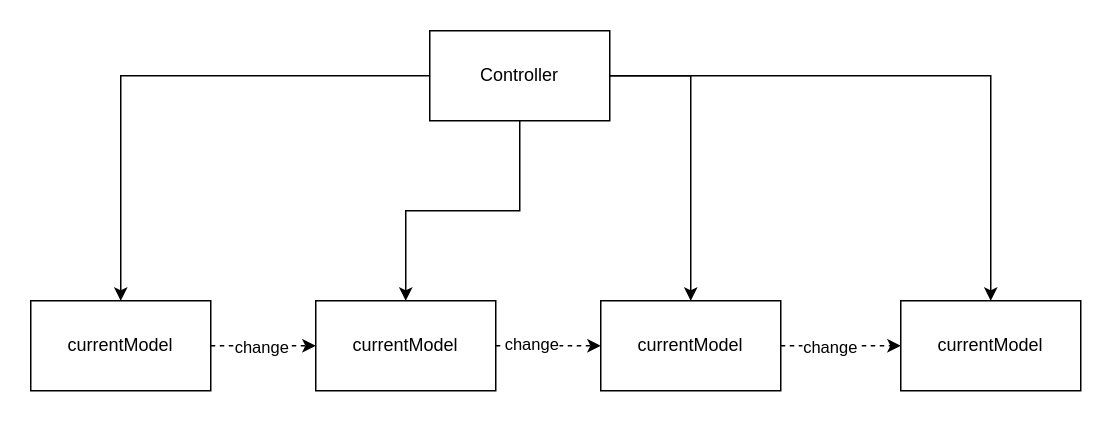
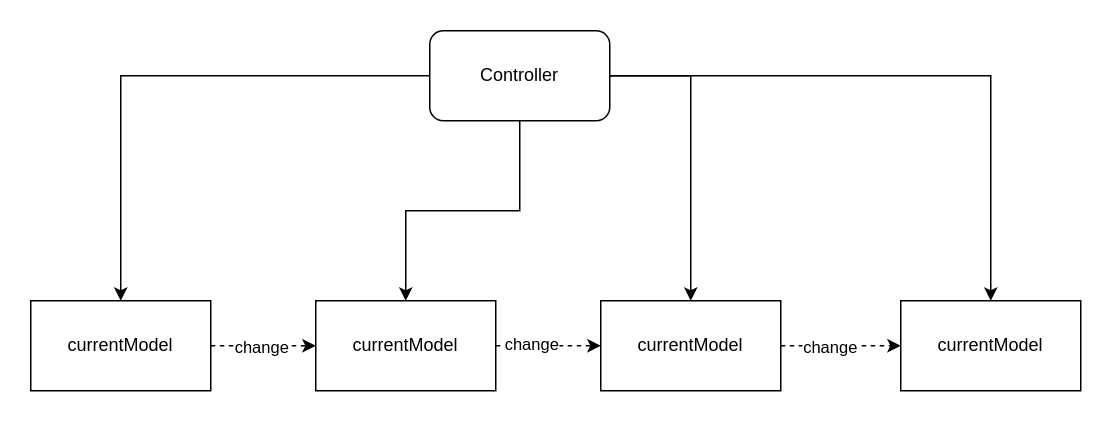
  <mxCell id="0" />
  <mxCell id="1" parent="0" />
  <mxCell id="2" value="" style="edgeStyle=orthogonalEdgeStyle;rounded=0;orthogonalLoop=1;jettySize=auto;html=1;" edge="1" parent="1" source="5" target="8"><mxGeometry relative="1" as="geometry" /></mxCell>
  <mxCell id="3" value="" style="edgeStyle=orthogonalEdgeStyle;rounded=0;orthogonalLoop=1;jettySize=auto;html=1;entryX=0.5;entryY=0;entryDx=0;entryDy=0;" edge="1" parent="1" source="5" target="15"><mxGeometry relative="1" as="geometry" /></mxCell>
  <mxCell id="4" value="" style="edgeStyle=orthogonalEdgeStyle;rounded=0;orthogonalLoop=1;jettySize=auto;html=1;" edge="1" parent="1" source="5" target="11"><mxGeometry relative="1" as="geometry" /></mxCell>
- <mxCell id="5" value="Controller" style="rounded=0;whiteSpace=wrap;html=1;" vertex="1" parent="1"><mxGeometry x="286" y="20" width="120" height="60" as="geometry" /></mxCell>
+ <mxCell id="5" value="Controller" style="whiteSpace=wrap;html=1;rounded=1;" vertex="1" parent="1"><mxGeometry x="286" y="20" width="120" height="60" as="geometry" /></mxCell>
  <mxCell id="6" value="" style="edgeStyle=orthogonalEdgeStyle;rounded=0;orthogonalLoop=1;jettySize=auto;html=1;dashed=1;" edge="1" parent="1" source="8" target="11"><mxGeometry relative="1" as="geometry" /></mxCell>
  <mxCell id="7" value="change" style="edgeLabel;html=1;align=center;verticalAlign=middle;resizable=0;points=[];" vertex="1" connectable="0" parent="6"><mxGeometry x="-0.057" relative="1" as="geometry"><mxPoint as="offset" /></mxGeometry></mxCell>
  <mxCell id="8" value="currentModel" style="rounded=0;whiteSpace=wrap;html=1;" vertex="1" parent="1"><mxGeometry x="20" y="200" width="120" height="60" as="geometry" /></mxCell>
  <mxCell id="9" value="" style="edgeStyle=orthogonalEdgeStyle;rounded=0;orthogonalLoop=1;jettySize=auto;html=1;dashed=1;" edge="1" parent="1" source="11" target="14"><mxGeometry relative="1" as="geometry" /></mxCell>
  <mxCell id="10" value="change" style="edgeLabel;html=1;align=center;verticalAlign=middle;resizable=0;points=[];" vertex="1" connectable="0" parent="9"><mxGeometry x="-0.33" y="2" relative="1" as="geometry"><mxPoint as="offset" /></mxGeometry></mxCell>
  <mxCell id="11" value="currentModel" style="rounded=0;whiteSpace=wrap;html=1;" vertex="1" parent="1"><mxGeometry x="210" y="200" width="120" height="60" as="geometry" /></mxCell>
  <mxCell id="12" value="" style="edgeStyle=orthogonalEdgeStyle;rounded=0;orthogonalLoop=1;jettySize=auto;html=1;dashed=1;" edge="1" parent="1" source="14" target="15"><mxGeometry relative="1" as="geometry" /></mxCell>
  <mxCell id="13" value="change" style="edgeLabel;html=1;align=center;verticalAlign=middle;resizable=0;points=[];" vertex="1" connectable="0" parent="12"><mxGeometry x="-0.208" relative="1" as="geometry"><mxPoint as="offset" /></mxGeometry></mxCell>
  <mxCell id="14" value="currentModel" style="rounded=0;whiteSpace=wrap;html=1;" vertex="1" parent="1"><mxGeometry x="400" y="200" width="120" height="60" as="geometry" /></mxCell>
  <mxCell id="15" value="currentModel" style="rounded=0;whiteSpace=wrap;html=1;" vertex="1" parent="1"><mxGeometry x="600" y="200" width="120" height="60" as="geometry" /></mxCell>
  <mxCell id="16" value="" style="edgeStyle=orthogonalEdgeStyle;rounded=0;orthogonalLoop=1;jettySize=auto;html=1;entryX=0.5;entryY=0;entryDx=0;entryDy=0;exitX=1;exitY=0.5;exitDx=0;exitDy=0;" edge="1" parent="1" source="5" target="14"><mxGeometry relative="1" as="geometry"><mxPoint x="416" y="60" as="sourcePoint" /><mxPoint x="676" y="330" as="targetPoint" /></mxGeometry></mxCell>
